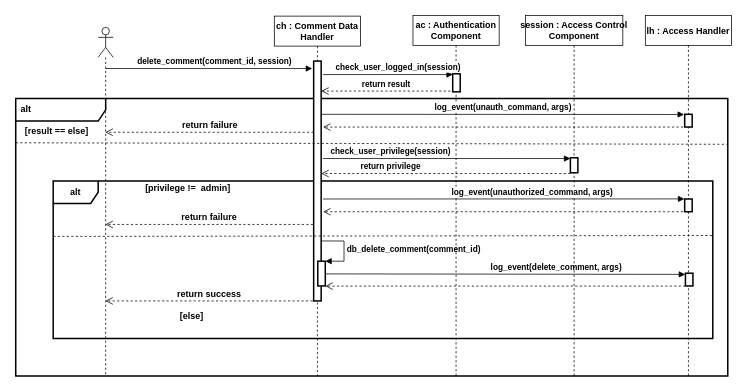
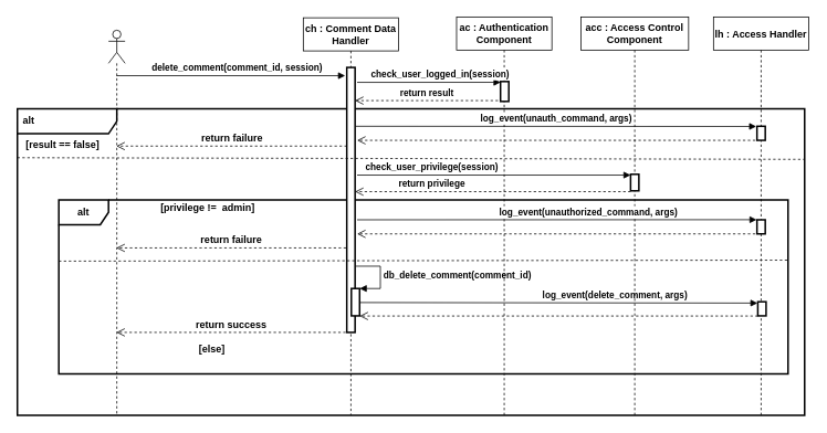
  <mxCell id="0" />
  <mxCell id="1" parent="0" />
  <mxCell id="2" value="&lt;font style=&quot;font-size: 12px&quot;&gt;&lt;b&gt;alt&lt;/b&gt;&lt;/font&gt;" style="shape=umlFrame;whiteSpace=wrap;html=1;width=120;height=30;boundedLbl=1;verticalAlign=middle;align=left;spacingLeft=5;strokeWidth=2;" parent="1" vertex="1"><mxGeometry x="20" y="131" width="950" height="370" as="geometry" /></mxCell>
  <mxCell id="3" value="&lt;b&gt;alt&lt;/b&gt;" style="shape=umlFrame;whiteSpace=wrap;html=1;fontSize=12;strokeWidth=2;" parent="1" vertex="1"><mxGeometry x="70" y="241" width="880" height="210" as="geometry" /></mxCell>
  <mxCell id="4" value="&lt;b&gt;check_user_privilege(session)&lt;/b&gt;" style="html=1;verticalAlign=bottom;endArrow=block;rounded=0;" parent="1" target="31" edge="1"><mxGeometry x="-0.456" width="80" relative="1" as="geometry"><mxPoint x="430" y="211" as="sourcePoint" /><mxPoint x="750" y="211" as="targetPoint" /><mxPoint as="offset" /></mxGeometry></mxCell>
  <mxCell id="5" value="ch : Comment Data&#10; Handler" style="shape=umlLifeline;perimeter=lifelinePerimeter;container=1;collapsible=0;recursiveResize=0;rounded=0;shadow=0;strokeWidth=1;fontStyle=1" parent="1" vertex="1"><mxGeometry x="365" y="21" width="115" height="480" as="geometry" /></mxCell>
  <mxCell id="6" value="" style="points=[];perimeter=orthogonalPerimeter;rounded=0;shadow=0;strokeWidth=2;" parent="5" vertex="1"><mxGeometry x="52.5" y="60" width="10" height="320" as="geometry" /></mxCell>
  <mxCell id="7" value="" style="html=1;points=[];perimeter=orthogonalPerimeter;fontSize=11;strokeWidth=2;" parent="5" vertex="1"><mxGeometry x="58" y="327" width="10" height="33" as="geometry" /></mxCell>
  <mxCell id="8" value="&lt;b&gt;db_delete_comment(comment_id)&lt;/b&gt;" style="edgeStyle=orthogonalEdgeStyle;html=1;align=left;spacingLeft=2;endArrow=block;rounded=0;entryX=1;entryY=0;fontSize=11;" parent="5" target="7" edge="1"><mxGeometry relative="1" as="geometry"><mxPoint x="63" y="300" as="sourcePoint" /><Array as="points"><mxPoint x="93" y="300" /><mxPoint x="93" y="327" /></Array></mxGeometry></mxCell>
  <mxCell id="9" value="" style="shape=umlLifeline;participant=umlActor;perimeter=lifelinePerimeter;whiteSpace=wrap;html=1;container=1;collapsible=0;recursiveResize=0;verticalAlign=top;spacingTop=36;outlineConnect=0;" parent="1" vertex="1"><mxGeometry x="130" y="36" width="20" height="465" as="geometry" /></mxCell>
  <mxCell id="10" value="" style="html=1;verticalAlign=bottom;endArrow=block;rounded=0;entryX=-0.195;entryY=0.031;entryDx=0;entryDy=0;entryPerimeter=0;" parent="1" source="9" target="6" edge="1"><mxGeometry width="80" relative="1" as="geometry"><mxPoint x="250" y="90" as="sourcePoint" /><mxPoint x="410" y="91" as="targetPoint" /></mxGeometry></mxCell>
  <mxCell id="11" value="&lt;b&gt;delete_comment(comment_id, session)&lt;br&gt;&lt;/b&gt;" style="edgeLabel;html=1;align=center;verticalAlign=middle;resizable=0;points=[];" parent="10" vertex="1" connectable="0"><mxGeometry x="-0.099" y="1" relative="1" as="geometry"><mxPoint x="21" y="-8" as="offset" /></mxGeometry></mxCell>
  <mxCell id="12" value="ac : Authentication&#10; Component" style="shape=umlLifeline;perimeter=lifelinePerimeter;container=1;collapsible=0;recursiveResize=0;rounded=0;shadow=0;strokeWidth=1;fontStyle=1" parent="1" vertex="1"><mxGeometry x="550" y="20" width="115" height="481" as="geometry" /></mxCell>
  <mxCell id="13" value="" style="points=[];perimeter=orthogonalPerimeter;rounded=0;shadow=0;strokeWidth=2;" parent="12" vertex="1"><mxGeometry x="53" y="78" width="10" height="24" as="geometry" /></mxCell>
  <mxCell id="14" value="&lt;b&gt;check_user_logged_in(session)&lt;/b&gt;" style="html=1;verticalAlign=bottom;endArrow=block;rounded=0;entryX=0.021;entryY=0.038;entryDx=0;entryDy=0;entryPerimeter=0;" parent="1" target="13" edge="1"><mxGeometry x="0.155" width="80" relative="1" as="geometry"><mxPoint x="430" y="99" as="sourcePoint" /><mxPoint x="630" y="99" as="targetPoint" /><mxPoint as="offset" /></mxGeometry></mxCell>
  <mxCell id="15" value="&lt;b&gt;return result&lt;br&gt;&lt;/b&gt;" style="html=1;verticalAlign=bottom;endArrow=open;dashed=1;endSize=8;rounded=0;" parent="1" target="6" edge="1"><mxGeometry relative="1" as="geometry"><mxPoint x="600" y="121" as="sourcePoint" /><mxPoint x="670" y="121" as="targetPoint" /></mxGeometry></mxCell>
  <mxCell id="16" value="" style="endArrow=none;dashed=1;html=1;strokeWidth=1;rounded=0;endSize=6;exitX=0;exitY=1;exitDx=0;exitDy=0;" parent="1" source="17" edge="1"><mxGeometry width="50" height="50" relative="1" as="geometry"><mxPoint x="106" y="191" as="sourcePoint" /><mxPoint x="970" y="192" as="targetPoint" /></mxGeometry></mxCell>
- <mxCell id="17" value="&lt;b&gt;[result == else]&lt;/b&gt;" style="text;html=1;strokeColor=none;fillColor=none;align=center;verticalAlign=middle;whiteSpace=wrap;rounded=0;" parent="1" vertex="1"><mxGeometry x="20" y="160" width="110" height="30" as="geometry" /></mxCell>
+ <mxCell id="17" value="&lt;b&gt;[result == false]&lt;/b&gt;" style="text;html=1;strokeColor=none;fillColor=none;align=center;verticalAlign=middle;whiteSpace=wrap;rounded=0;" parent="1" vertex="1"><mxGeometry x="20" y="160" width="110" height="30" as="geometry" /></mxCell>
  <mxCell id="18" value="&lt;b&gt;return failure&lt;br&gt;&lt;/b&gt;" style="html=1;verticalAlign=bottom;endArrow=open;dashed=1;endSize=8;rounded=0;fontSize=12;strokeWidth=1;exitX=0.016;exitY=0.476;exitDx=0;exitDy=0;exitPerimeter=0;" parent="1" edge="1"><mxGeometry relative="1" as="geometry"><mxPoint x="417.66" y="175.96" as="sourcePoint" /><mxPoint x="139.5" y="175.96" as="targetPoint" /></mxGeometry></mxCell>
  <mxCell id="19" value="&lt;div&gt;&lt;b&gt;[privilege !=&amp;nbsp; admin]&lt;/b&gt;&lt;/div&gt;" style="text;html=1;strokeColor=none;fillColor=none;align=center;verticalAlign=middle;whiteSpace=wrap;rounded=0;fontSize=12;" parent="1" vertex="1"><mxGeometry x="140" y="241" width="220" height="20" as="geometry" /></mxCell>
  <mxCell id="20" value="&lt;b&gt;[else]&lt;/b&gt;" style="text;html=1;strokeColor=none;fillColor=none;align=center;verticalAlign=middle;whiteSpace=wrap;rounded=0;fontSize=12;" parent="1" vertex="1"><mxGeometry x="170" y="411" width="170" height="20" as="geometry" /></mxCell>
  <mxCell id="21" value="" style="endArrow=none;dashed=1;html=1;rounded=0;fontSize=12;endSize=6;strokeWidth=1;entryX=1;entryY=0.442;entryDx=0;entryDy=0;entryPerimeter=0;exitX=0;exitY=0.352;exitDx=0;exitDy=0;exitPerimeter=0;" parent="1" source="3" edge="1"><mxGeometry width="50" height="50" relative="1" as="geometry"><mxPoint x="130" y="314" as="sourcePoint" /><mxPoint x="950" y="313.72" as="targetPoint" /><Array as="points" /></mxGeometry></mxCell>
  <mxCell id="22" value="&lt;b&gt;return success&lt;br&gt;&lt;/b&gt;" style="html=1;verticalAlign=bottom;endArrow=open;dashed=1;endSize=8;rounded=0;fontSize=12;strokeWidth=1;exitX=-0.13;exitY=1;exitDx=0;exitDy=0;exitPerimeter=0;" parent="1" source="6" target="9" edge="1"><mxGeometry relative="1" as="geometry"><mxPoint x="420" y="351" as="sourcePoint" /><mxPoint x="340" y="351" as="targetPoint" /></mxGeometry></mxCell>
  <mxCell id="23" value="&lt;b&gt;return failure&lt;br&gt;&lt;/b&gt;" style="html=1;verticalAlign=bottom;endArrow=open;dashed=1;endSize=8;rounded=0;fontSize=12;strokeWidth=1;exitX=0.016;exitY=0.476;exitDx=0;exitDy=0;exitPerimeter=0;" parent="1" edge="1"><mxGeometry relative="1" as="geometry"><mxPoint x="416.66" y="298.96" as="sourcePoint" /><mxPoint x="139.5" y="298.96" as="targetPoint" /></mxGeometry></mxCell>
  <mxCell id="24" value="lh : Access Handler" style="shape=umlLifeline;perimeter=lifelinePerimeter;container=1;collapsible=0;recursiveResize=0;rounded=0;shadow=0;strokeWidth=1;fontStyle=1" parent="1" vertex="1"><mxGeometry x="860" y="20" width="115" height="481" as="geometry" /></mxCell>
  <mxCell id="25" value="" style="points=[];perimeter=orthogonalPerimeter;rounded=0;shadow=0;strokeWidth=2;" parent="24" vertex="1"><mxGeometry x="52.5" y="132" width="10" height="17" as="geometry" /></mxCell>
  <mxCell id="26" value="" style="points=[];perimeter=orthogonalPerimeter;rounded=0;shadow=0;strokeWidth=2;" vertex="1" parent="24"><mxGeometry x="52.5" y="245" width="10" height="17" as="geometry" /></mxCell>
  <mxCell id="27" value="&lt;font style=&quot;font-size: 11px&quot;&gt;&lt;b&gt;log_event(delete_comment, args)&lt;br&gt;&lt;/b&gt;&lt;/font&gt;" style="html=1;verticalAlign=bottom;endArrow=block;rounded=0;fontSize=12;endSize=6;strokeWidth=1;entryX=-0.031;entryY=0.093;entryDx=0;entryDy=0;entryPerimeter=0;" parent="1" edge="1" target="36"><mxGeometry x="0.282" width="80" relative="1" as="geometry"><mxPoint x="433" y="364.94" as="sourcePoint" /><mxPoint x="890" y="365" as="targetPoint" /><mxPoint as="offset" /></mxGeometry></mxCell>
  <mxCell id="28" value="" style="html=1;verticalAlign=bottom;endArrow=open;dashed=1;endSize=8;rounded=0;fontSize=12;strokeWidth=1;exitX=0.098;exitY=1.01;exitDx=0;exitDy=0;exitPerimeter=0;" parent="1" edge="1"><mxGeometry relative="1" as="geometry"><mxPoint x="913.48" y="381.2" as="sourcePoint" /><mxPoint x="433" y="381.2" as="targetPoint" /></mxGeometry></mxCell>
- <mxCell id="29" value="session : Access Control&#10;Component" style="shape=umlLifeline;perimeter=lifelinePerimeter;container=1;collapsible=0;recursiveResize=0;rounded=0;shadow=0;strokeWidth=1;fontStyle=1" parent="1" vertex="1"><mxGeometry x="700" y="20" width="130" height="481" as="geometry" /></mxCell>
+ <mxCell id="29" value="acc : Access Control&#10;Component" style="shape=umlLifeline;perimeter=lifelinePerimeter;container=1;collapsible=0;recursiveResize=0;rounded=0;shadow=0;strokeWidth=1;fontStyle=1" parent="1" vertex="1"><mxGeometry x="700" y="20" width="130" height="481" as="geometry" /></mxCell>
  <mxCell id="30" value="&lt;font style=&quot;font-size: 11px&quot;&gt;&lt;b&gt;return privilege&lt;br&gt;&lt;/b&gt;&lt;/font&gt;" style="html=1;verticalAlign=bottom;endArrow=open;dashed=1;endSize=8;rounded=0;fontSize=12;strokeWidth=1;" parent="29" target="6" edge="1"><mxGeometry x="0.444" relative="1" as="geometry"><mxPoint x="60" y="211" as="sourcePoint" /><mxPoint x="-155.33" y="210.72" as="targetPoint" /><mxPoint as="offset" /></mxGeometry></mxCell>
  <mxCell id="31" value="" style="points=[];perimeter=orthogonalPerimeter;rounded=0;shadow=0;strokeWidth=2;" parent="29" vertex="1"><mxGeometry x="60" y="190" width="10" height="20" as="geometry" /></mxCell>
  <mxCell id="32" value="&lt;font style=&quot;font-size: 11px&quot;&gt;&lt;b&gt;log_event(unauthorized_command, args)&lt;br&gt;&lt;/b&gt;&lt;/font&gt;" style="html=1;verticalAlign=bottom;endArrow=block;rounded=0;fontSize=12;endSize=6;strokeWidth=1;entryX=-0.041;entryY=-0.008;entryDx=0;entryDy=0;entryPerimeter=0;" parent="1" edge="1" target="26"><mxGeometry x="0.157" width="80" relative="1" as="geometry"><mxPoint x="430" y="265" as="sourcePoint" /><mxPoint x="900" y="265" as="targetPoint" /><mxPoint as="offset" /></mxGeometry></mxCell>
  <mxCell id="33" value="" style="html=1;verticalAlign=bottom;endArrow=open;dashed=1;endSize=8;rounded=0;fontSize=12;strokeWidth=1;exitX=0.098;exitY=1.01;exitDx=0;exitDy=0;exitPerimeter=0;startSize=7;" parent="1" edge="1"><mxGeometry relative="1" as="geometry"><mxPoint x="910.48" y="282" as="sourcePoint" /><mxPoint x="430" y="282" as="targetPoint" /></mxGeometry></mxCell>
  <mxCell id="34" value="&lt;font style=&quot;font-size: 11px&quot;&gt;&lt;b&gt;log_event(unauth_command, args)&lt;br&gt;&lt;/b&gt;&lt;/font&gt;" style="html=1;verticalAlign=bottom;endArrow=block;rounded=0;fontSize=12;endSize=6;strokeWidth=1;entryX=-0.085;entryY=0.015;entryDx=0;entryDy=0;entryPerimeter=0;" parent="1" edge="1" target="25"><mxGeometry x="0.002" width="80" relative="1" as="geometry"><mxPoint x="428" y="152.02" as="sourcePoint" /><mxPoint x="900" y="152" as="targetPoint" /><mxPoint as="offset" /></mxGeometry></mxCell>
  <mxCell id="35" value="" style="html=1;verticalAlign=bottom;endArrow=open;dashed=1;endSize=8;rounded=0;fontSize=12;strokeWidth=1;exitX=0.098;exitY=1.01;exitDx=0;exitDy=0;exitPerimeter=0;startSize=7;" parent="1" edge="1"><mxGeometry relative="1" as="geometry"><mxPoint x="910.48" y="169.02" as="sourcePoint" /><mxPoint x="430" y="169.02" as="targetPoint" /></mxGeometry></mxCell>
  <mxCell id="36" value="" style="points=[];perimeter=orthogonalPerimeter;rounded=0;shadow=0;strokeWidth=2;" vertex="1" parent="1"><mxGeometry x="913.5" y="364" width="10" height="17" as="geometry" /></mxCell>
